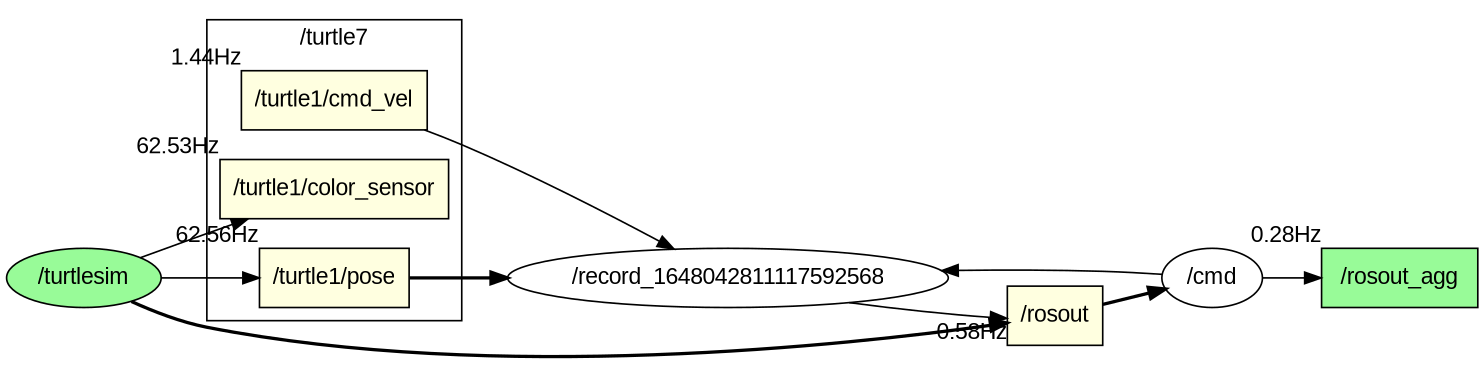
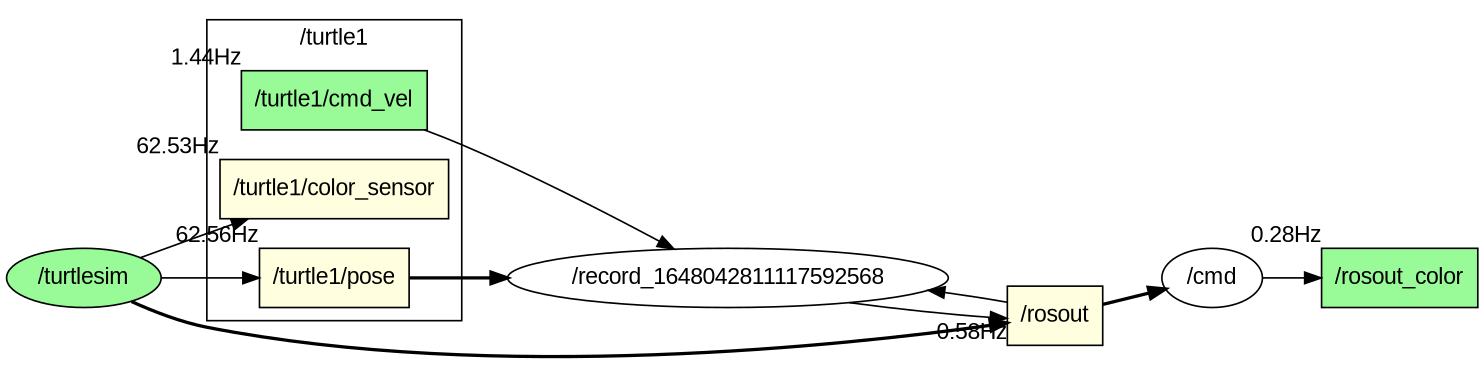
  digraph {
    fontname="Liberation Sans"
    rankdir=LR
    node [fillcolor=lightyellow fontname="Liberation Sans" shape=rectangle style=filled]
    edge [fontname="Liberation Sans" style=solid]
-   n1 [label="/turtle1/cmd_vel" xlabel="1.44Hz"]
+   n1 [fillcolor=palegreen label="/turtle1/cmd_vel" xlabel="1.44Hz"]
    n2 [label="/turtle1/color_sensor" xlabel="62.53Hz"]
    n3 [label="/turtle1/pose" xlabel="62.56Hz"]
    n4 [fillcolor=white label="/record_1648042811117592568" shape=oval]
    n5 [fillcolor=white label="/cmd" shape=oval]
-   n6 [fillcolor=palegreen label="/rosout_agg" xlabel="0.28Hz"]
+   n6 [fillcolor=palegreen label="/rosout_color" xlabel="0.28Hz"]
    n7 [label="/rosout" xlabel="0.58Hz"]
    n8 [fillcolor=palegreen label="/turtlesim" shape=oval]
    subgraph cluster_1 {
-     label="/turtle7"
+     label="/turtle1"
      n1
      n2
      n3
    }
    n1 -> n4
    n3 -> n4 [style=bold]
    n4 -> n7
    n5 -> n6
-   n5 -> n4
+   n7 -> n4
    n7 -> n5 [style=bold]
    n8 -> n2
    n8 -> n3
    n8 -> n7 [style=bold]
  }
